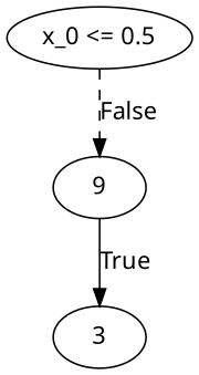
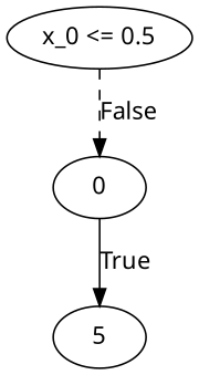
  digraph {
    fontname="Noto Sans"
    node [fontname="Noto Sans"]
    edge [fontname="Noto Sans"]
    n1 [label="x_0 <= 0.5"]
-   n2 [label=9]
-   n3 [label=3]
+   n2 [label=0]
+   n3 [label=5]
    n1 -> n2 [label=False style=dashed]
    n2 -> n3 [label=True]
  }
